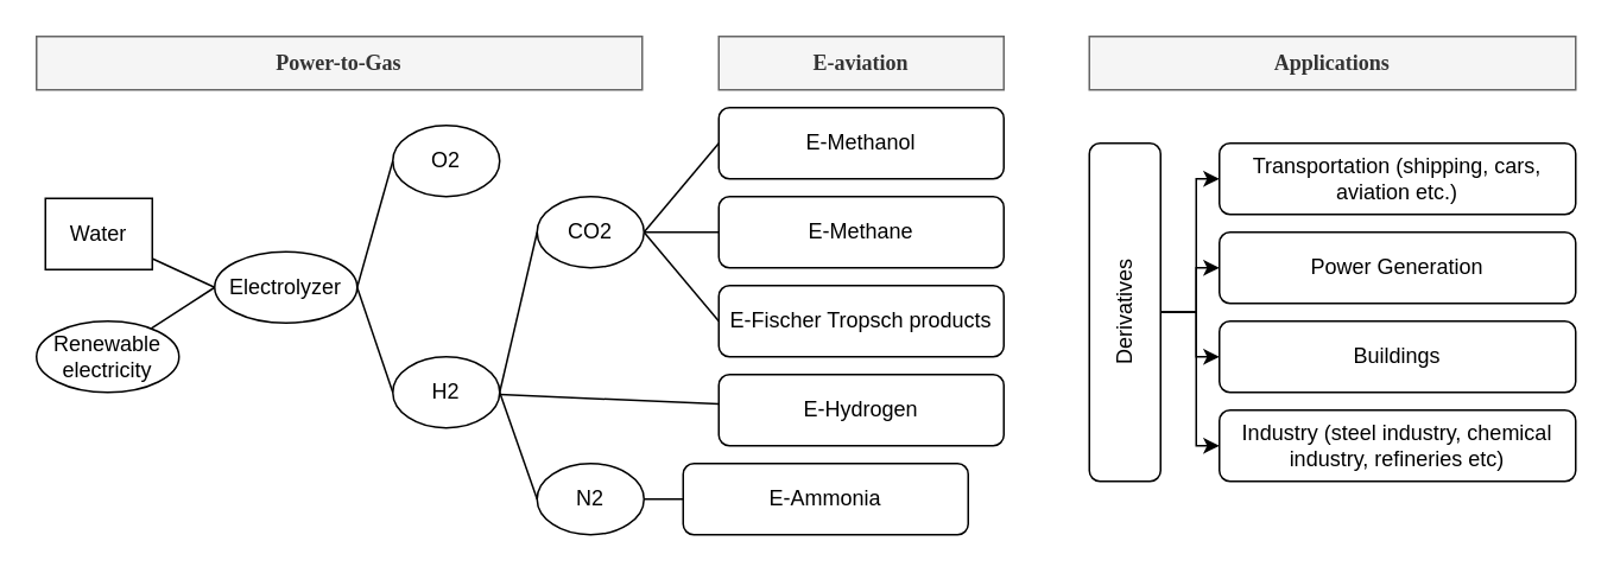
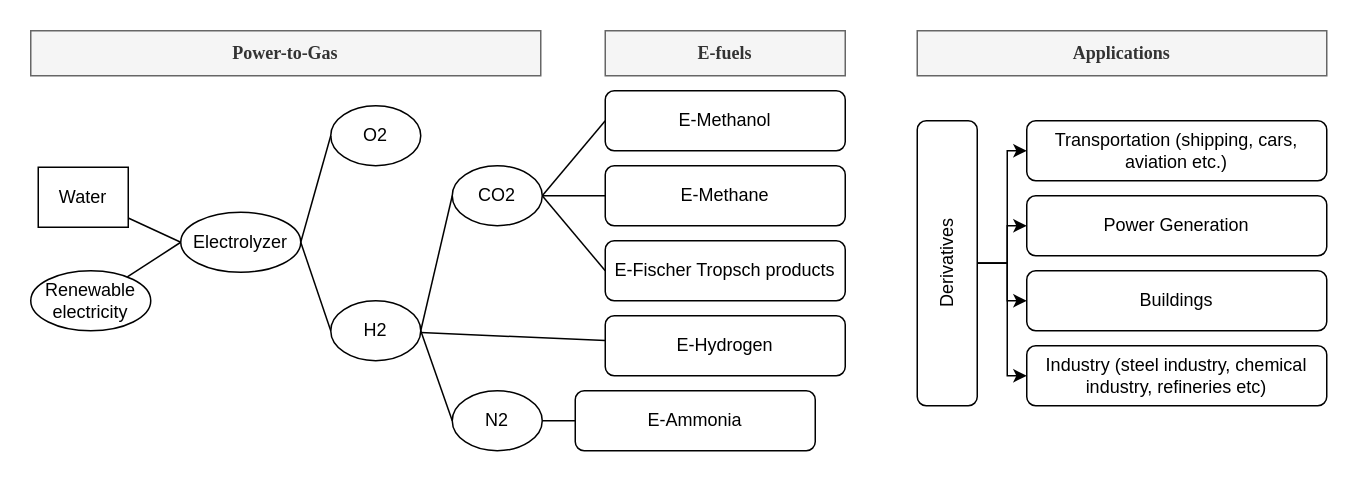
  <mxCell id="0" />
  <mxCell id="1" parent="0" />
  <mxCell id="2" value="&lt;font face=&quot;Verdana&quot;&gt;&lt;b&gt;Power-to-Gas&lt;/b&gt;&lt;/font&gt;" style="rounded=0;whiteSpace=wrap;html=1;fontSize=12;glass=0;strokeWidth=1;shadow=0;fillColor=#f5f5f5;strokeColor=#666666;fontColor=#333333;" parent="1" vertex="1"><mxGeometry x="20" y="20" width="340" height="30" as="geometry" /></mxCell>
- <mxCell id="3" value="&lt;font face=&quot;Verdana&quot;&gt;E-aviation&lt;/font&gt;" style="rounded=0;whiteSpace=wrap;html=1;fontSize=12;glass=0;strokeWidth=1;shadow=0;fillColor=#f5f5f5;strokeColor=#666666;fontStyle=1;fontColor=#333333;" parent="1" vertex="1"><mxGeometry x="403" y="20" width="160" height="30" as="geometry" /></mxCell>
+ <mxCell id="3" value="&lt;font face=&quot;Verdana&quot;&gt;E-fuels&lt;/font&gt;" style="rounded=0;whiteSpace=wrap;html=1;fontSize=12;glass=0;strokeWidth=1;shadow=0;fillColor=#f5f5f5;strokeColor=#666666;fontStyle=1;fontColor=#333333;" parent="1" vertex="1"><mxGeometry x="403" y="20" width="160" height="30" as="geometry" /></mxCell>
  <mxCell id="4" value="&lt;font face=&quot;Verdana&quot;&gt;&lt;b&gt;Applications&lt;/b&gt;&lt;/font&gt;" style="rounded=0;whiteSpace=wrap;html=1;fontSize=12;glass=0;strokeWidth=1;shadow=0;fillColor=#f5f5f5;strokeColor=#666666;fontColor=#333333;" parent="1" vertex="1"><mxGeometry x="611" y="20" width="273" height="30" as="geometry" /></mxCell>
  <mxCell id="5" style="rounded=0;orthogonalLoop=1;jettySize=auto;html=1;entryX=0;entryY=0.5;entryDx=0;entryDy=0;endArrow=none;endFill=0;" parent="1" source="6" target="31" edge="1"><mxGeometry relative="1" as="geometry" /></mxCell>
  <mxCell id="6" value="Renewable electricity" style="ellipse;whiteSpace=wrap;html=1;" parent="1" vertex="1"><mxGeometry x="20" y="180" width="80" height="40" as="geometry" /></mxCell>
  <mxCell id="7" style="rounded=0;orthogonalLoop=1;jettySize=auto;html=1;entryX=0;entryY=0.5;entryDx=0;entryDy=0;endArrow=none;endFill=0;" parent="1" source="8" target="31" edge="1"><mxGeometry relative="1" as="geometry" /></mxCell>
  <mxCell id="8" value="Water" style="whiteSpace=wrap;html=1;rounded=0;" parent="1" vertex="1"><mxGeometry x="25" y="111" width="60" height="40" as="geometry" /></mxCell>
  <mxCell id="9" style="rounded=0;orthogonalLoop=1;jettySize=auto;html=1;entryX=0;entryY=0.5;entryDx=0;entryDy=0;endArrow=none;endFill=0;exitX=1;exitY=0.5;exitDx=0;exitDy=0;" parent="1" source="12" target="20" edge="1"><mxGeometry relative="1" as="geometry" /></mxCell>
  <mxCell id="10" style="rounded=0;orthogonalLoop=1;jettySize=auto;html=1;entryX=0;entryY=0.5;entryDx=0;entryDy=0;endArrow=none;endFill=0;" parent="1" source="12" target="21" edge="1"><mxGeometry relative="1" as="geometry" /></mxCell>
  <mxCell id="11" style="rounded=0;orthogonalLoop=1;jettySize=auto;html=1;entryX=0;entryY=0.5;entryDx=0;entryDy=0;endArrow=none;endFill=0;exitX=1;exitY=0.5;exitDx=0;exitDy=0;" parent="1" source="12" target="22" edge="1"><mxGeometry relative="1" as="geometry" /></mxCell>
  <mxCell id="12" value="CO2" style="ellipse;whiteSpace=wrap;html=1;" parent="1" vertex="1"><mxGeometry x="301" y="110" width="60" height="40" as="geometry" /></mxCell>
  <mxCell id="13" value="O2" style="ellipse;whiteSpace=wrap;html=1;" parent="1" vertex="1"><mxGeometry x="220" y="70" width="60" height="40" as="geometry" /></mxCell>
  <mxCell id="14" style="rounded=0;orthogonalLoop=1;jettySize=auto;html=1;entryX=0;entryY=0.5;entryDx=0;entryDy=0;endArrow=none;endFill=0;exitX=1;exitY=0.5;exitDx=0;exitDy=0;" parent="1" source="17" target="12" edge="1"><mxGeometry relative="1" as="geometry" /></mxCell>
  <mxCell id="15" style="rounded=0;orthogonalLoop=1;jettySize=auto;html=1;endArrow=none;endFill=0;" parent="1" source="17" target="23" edge="1"><mxGeometry relative="1" as="geometry" /></mxCell>
  <mxCell id="16" style="rounded=0;orthogonalLoop=1;jettySize=auto;html=1;entryX=0;entryY=0.5;entryDx=0;entryDy=0;endArrow=none;endFill=0;exitX=1;exitY=0.5;exitDx=0;exitDy=0;" parent="1" source="17" target="19" edge="1"><mxGeometry relative="1" as="geometry" /></mxCell>
  <mxCell id="17" value="H2" style="ellipse;whiteSpace=wrap;html=1;" parent="1" vertex="1"><mxGeometry x="220" y="200" width="60" height="40" as="geometry" /></mxCell>
  <mxCell id="18" style="rounded=0;orthogonalLoop=1;jettySize=auto;html=1;exitX=1;exitY=0.5;exitDx=0;exitDy=0;entryX=0;entryY=0.5;entryDx=0;entryDy=0;endArrow=none;endFill=0;" parent="1" source="19" target="24" edge="1"><mxGeometry relative="1" as="geometry" /></mxCell>
  <mxCell id="19" value="N2" style="ellipse;whiteSpace=wrap;html=1;" parent="1" vertex="1"><mxGeometry x="301" y="260" width="60" height="40" as="geometry" /></mxCell>
  <mxCell id="20" value="E-Methanol" style="rounded=1;whiteSpace=wrap;html=1;" parent="1" vertex="1"><mxGeometry x="403" y="60" width="160" height="40" as="geometry" /></mxCell>
  <mxCell id="21" value="E-Methane" style="rounded=1;whiteSpace=wrap;html=1;" parent="1" vertex="1"><mxGeometry x="403" y="110" width="160" height="40" as="geometry" /></mxCell>
  <mxCell id="22" value="E-Fischer Tropsch products" style="rounded=1;whiteSpace=wrap;html=1;" parent="1" vertex="1"><mxGeometry x="403" y="160" width="160" height="40" as="geometry" /></mxCell>
  <mxCell id="23" value="E-Hydrogen" style="rounded=1;whiteSpace=wrap;html=1;" parent="1" vertex="1"><mxGeometry x="403" y="210" width="160" height="40" as="geometry" /></mxCell>
  <mxCell id="24" value="E-Ammonia" style="rounded=1;whiteSpace=wrap;html=1;" parent="1" vertex="1"><mxGeometry x="383" y="260" width="160" height="40" as="geometry" /></mxCell>
  <mxCell id="25" value="Transportation (shipping, cars, aviation etc.)" style="rounded=1;whiteSpace=wrap;html=1;" parent="1" vertex="1"><mxGeometry x="684" y="80" width="200" height="40" as="geometry" /></mxCell>
  <mxCell id="26" value="Power Generation" style="rounded=1;whiteSpace=wrap;html=1;" parent="1" vertex="1"><mxGeometry x="684" y="130" width="200" height="40" as="geometry" /></mxCell>
  <mxCell id="27" value="Buildings" style="rounded=1;whiteSpace=wrap;html=1;" parent="1" vertex="1"><mxGeometry x="684" y="180" width="200" height="40" as="geometry" /></mxCell>
  <mxCell id="28" value="Industry (steel industry, chemical industry, refineries etc)" style="rounded=1;whiteSpace=wrap;html=1;" parent="1" vertex="1"><mxGeometry x="684" y="230" width="200" height="40" as="geometry" /></mxCell>
  <mxCell id="29" style="rounded=0;orthogonalLoop=1;jettySize=auto;html=1;entryX=0;entryY=0.5;entryDx=0;entryDy=0;endArrow=none;endFill=0;exitX=1;exitY=0.5;exitDx=0;exitDy=0;" parent="1" source="31" target="13" edge="1"><mxGeometry relative="1" as="geometry" /></mxCell>
  <mxCell id="30" style="rounded=0;orthogonalLoop=1;jettySize=auto;html=1;entryX=0;entryY=0.5;entryDx=0;entryDy=0;endArrow=none;endFill=0;exitX=1;exitY=0.5;exitDx=0;exitDy=0;" parent="1" source="31" target="17" edge="1"><mxGeometry relative="1" as="geometry" /></mxCell>
  <mxCell id="31" value="Ele&lt;span style=&quot;background-color: initial;&quot;&gt;ctrolyzer&lt;/span&gt;" style="ellipse;whiteSpace=wrap;html=1;" parent="1" vertex="1"><mxGeometry x="120" y="141" width="80" height="40" as="geometry" /></mxCell>
  <mxCell id="32" style="edgeStyle=orthogonalEdgeStyle;rounded=0;orthogonalLoop=1;jettySize=auto;html=1;entryX=0;entryY=0.5;entryDx=0;entryDy=0;" edge="1" parent="1" source="36" target="25"><mxGeometry relative="1" as="geometry" /></mxCell>
  <mxCell id="33" style="edgeStyle=orthogonalEdgeStyle;rounded=0;orthogonalLoop=1;jettySize=auto;html=1;entryX=0;entryY=0.5;entryDx=0;entryDy=0;" edge="1" parent="1" source="36" target="26"><mxGeometry relative="1" as="geometry" /></mxCell>
  <mxCell id="34" style="edgeStyle=orthogonalEdgeStyle;rounded=0;orthogonalLoop=1;jettySize=auto;html=1;entryX=0;entryY=0.5;entryDx=0;entryDy=0;" edge="1" parent="1" source="36" target="27"><mxGeometry relative="1" as="geometry" /></mxCell>
  <mxCell id="35" style="edgeStyle=orthogonalEdgeStyle;rounded=0;orthogonalLoop=1;jettySize=auto;html=1;entryX=0;entryY=0.5;entryDx=0;entryDy=0;" edge="1" parent="1" source="36" target="28"><mxGeometry relative="1" as="geometry" /></mxCell>
  <mxCell id="36" value="Derivatives" style="rounded=1;whiteSpace=wrap;html=1;rotation=-90;" parent="1" vertex="1"><mxGeometry x="536" y="155" width="190" height="40" as="geometry" /></mxCell>
